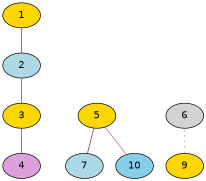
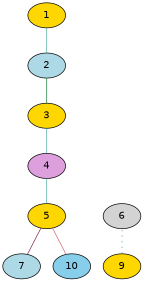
  graph {
    fontname="DejaVu Sans"
    rankdir=BT
    node [fillcolor=gold fontname="DejaVu Sans" style=filled]
    edge [color="#44AA99" fontname="DejaVu Sans" style=solid]
    2 [fillcolor=lightblue]
    1
    3
    4 [fillcolor=plum]
    5
    6 [fillcolor=lightgrey]
    7 [fillcolor=lightblue]
    9
    10 [fillcolor=skyblue]
-   2 -- 1 [color="#882255"]
+   2 -- 1
    3 -- 2 [color="#117733"]
-   4 -- 3 [color="#882255"]
+   4 -- 3
+   5 -- 4
    7 -- 5 [color="#882255"]
    9 -- 6 [style=dotted]
    10 -- 5 [color="#CC6677"]
  }
